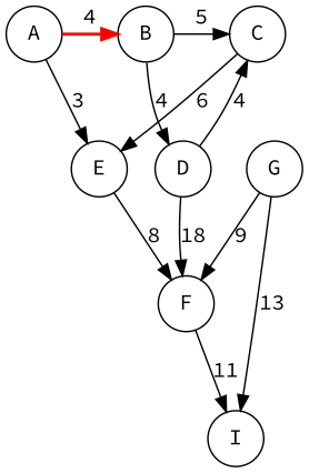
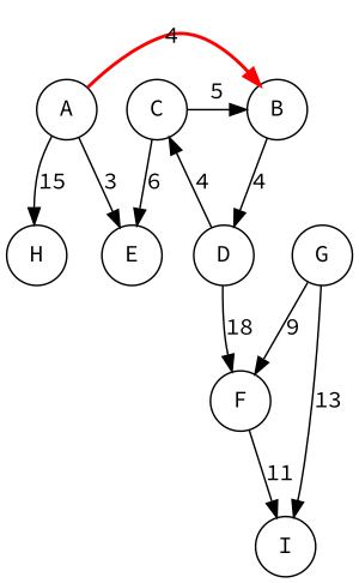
  digraph {
    fontname="Source Code Pro"
    node [fontname="Source Code Pro" shape=circle]
    edge [fontname="Source Code Pro"]
    A
    B
    C
+   H
    E
    D
    F
    G
    I
    subgraph sub_1 {
      rank=same
      A
      B
      C
    }
    A -> B [color=red label=4 style=bold]
+   A -> H [label=15]
    A -> E [label=3]
-   B -> C [label=5]
+   C -> B [label=5]
    B -> D [label=4]
    C -> E [label=6]
-   E -> F [label=8]
    D -> C [label=4]
    D -> F [label=18]
    F -> I [label=11]
    G -> F [label=9]
    G -> I [label=13]
  }
